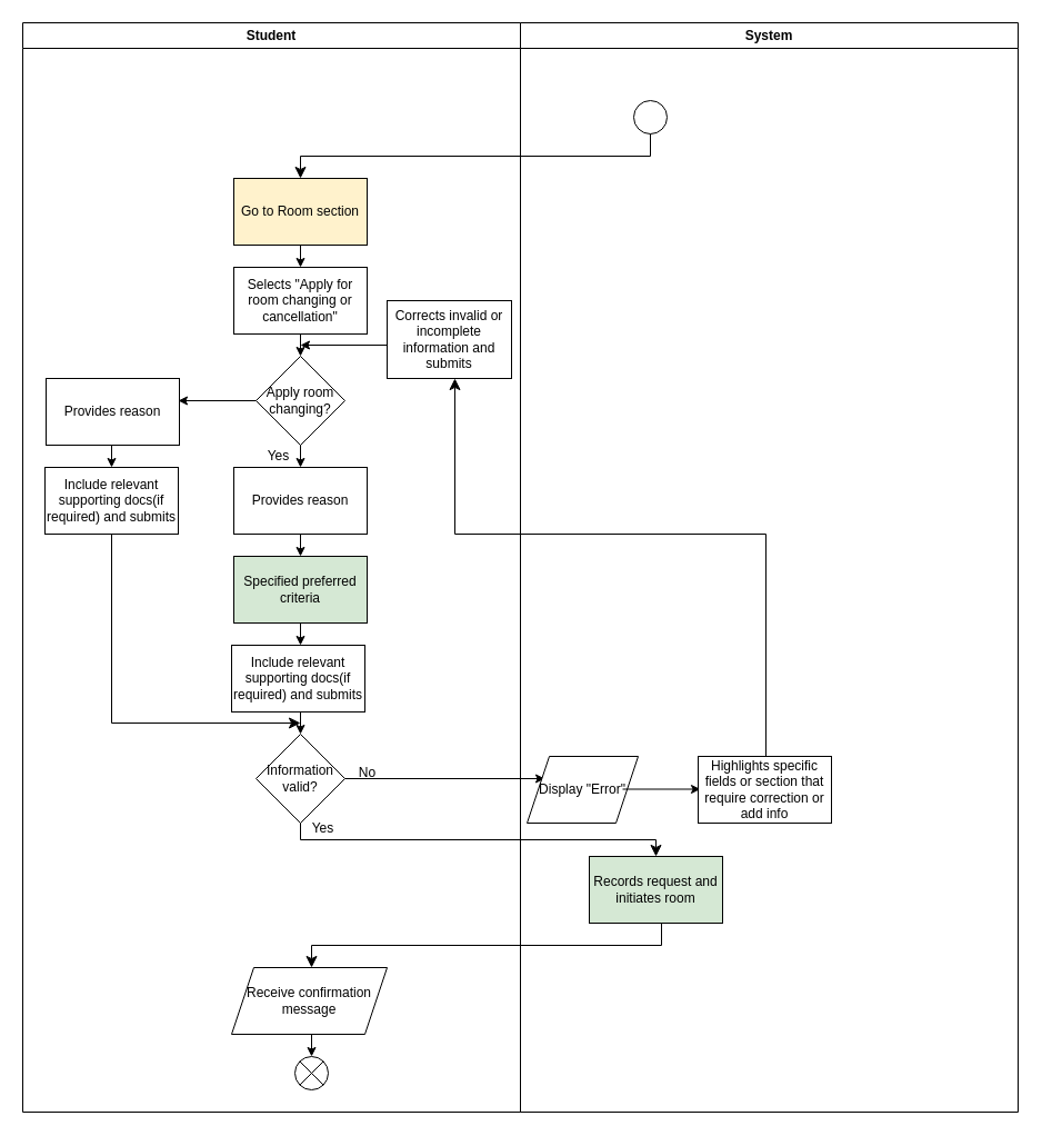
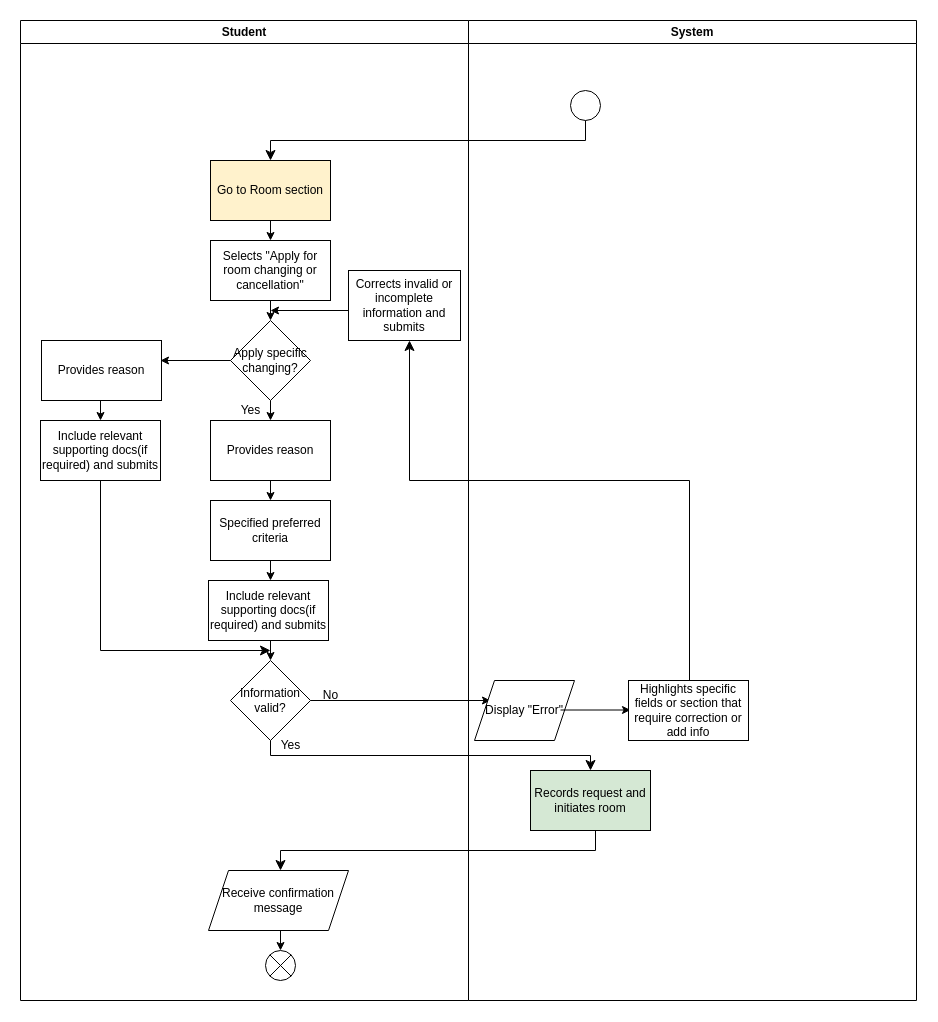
  <mxCell id="0" />
  <mxCell id="1" parent="0" />
  <mxCell id="2" value="" style="ellipse;" parent="1" vertex="1"><mxGeometry x="570" y="90" width="30" height="30" as="geometry" /></mxCell>
  <mxCell id="3" value="" style="edgeStyle=elbowEdgeStyle;elbow=vertical;endArrow=classic;html=1;curved=0;rounded=0;endSize=8;startSize=8;" parent="1" edge="1"><mxGeometry width="50" height="50" relative="1" as="geometry"><mxPoint x="585" y="120" as="sourcePoint" /><mxPoint x="270" y="160" as="targetPoint" /></mxGeometry></mxCell>
  <mxCell id="4" value="Go to Room section" style="rounded=0;whiteSpace=wrap;html=1;fillColor=#fff2cc;" parent="1" vertex="1"><mxGeometry x="210" y="160" width="120" height="60" as="geometry" /></mxCell>
  <mxCell id="5" value="" style="endArrow=classic;html=1;" parent="1" edge="1"><mxGeometry width="50" height="50" relative="1" as="geometry"><mxPoint x="270" y="220" as="sourcePoint" /><mxPoint x="270" y="240" as="targetPoint" /></mxGeometry></mxCell>
  <mxCell id="6" value="Selects &quot;Apply for room changing or cancellation&quot;" style="rounded=0;whiteSpace=wrap;html=1;" parent="1" vertex="1"><mxGeometry x="210" y="240" width="120" height="60" as="geometry" /></mxCell>
  <mxCell id="7" value="" style="endArrow=classic;html=1;" parent="1" edge="1"><mxGeometry width="50" height="50" relative="1" as="geometry"><mxPoint x="270" y="300" as="sourcePoint" /><mxPoint x="270" y="320" as="targetPoint" /></mxGeometry></mxCell>
- <mxCell id="8" value="Apply room changing?" style="rhombus;whiteSpace=wrap;html=1;" parent="1" vertex="1"><mxGeometry x="230" y="320" width="80" height="80" as="geometry" /></mxCell>
+ <mxCell id="8" value="Apply specific changing?" style="rhombus;whiteSpace=wrap;html=1;" parent="1" vertex="1"><mxGeometry x="230" y="320" width="80" height="80" as="geometry" /></mxCell>
  <mxCell id="9" value="" style="endArrow=classic;html=1;" parent="1" edge="1"><mxGeometry width="50" height="50" relative="1" as="geometry"><mxPoint x="270" y="400" as="sourcePoint" /><mxPoint x="270" y="420" as="targetPoint" /></mxGeometry></mxCell>
  <mxCell id="10" value="Yes" style="text;html=1;align=center;verticalAlign=middle;resizable=0;points=[];autosize=1;strokeColor=none;fillColor=none;" parent="1" vertex="1"><mxGeometry x="230" y="395" width="40" height="30" as="geometry" /></mxCell>
  <mxCell id="11" value="Provides reason" style="rounded=0;whiteSpace=wrap;html=1;" parent="1" vertex="1"><mxGeometry x="210" y="420" width="120" height="60" as="geometry" /></mxCell>
  <mxCell id="12" value="" style="endArrow=classic;html=1;" parent="1" target="13" edge="1"><mxGeometry width="50" height="50" relative="1" as="geometry"><mxPoint x="270" y="480" as="sourcePoint" /><mxPoint x="270" y="500" as="targetPoint" /></mxGeometry></mxCell>
- <mxCell id="13" value="Specified preferred criteria" style="rounded=0;whiteSpace=wrap;html=1;fillColor=#d5e8d4;" parent="1" vertex="1"><mxGeometry x="210" y="500" width="120" height="60" as="geometry" /></mxCell>
+ <mxCell id="13" value="Specified preferred criteria" style="rounded=0;whiteSpace=wrap;html=1;" parent="1" vertex="1"><mxGeometry x="210" y="500" width="120" height="60" as="geometry" /></mxCell>
  <mxCell id="14" value="" style="endArrow=classic;html=1;" parent="1" edge="1"><mxGeometry width="50" height="50" relative="1" as="geometry"><mxPoint x="270" y="560" as="sourcePoint" /><mxPoint x="270" y="580" as="targetPoint" /></mxGeometry></mxCell>
  <mxCell id="15" value="Include relevant supporting docs(if required) and submits" style="rounded=0;whiteSpace=wrap;html=1;" parent="1" vertex="1"><mxGeometry x="208" y="580" width="120" height="60" as="geometry" /></mxCell>
  <mxCell id="16" value="" style="endArrow=classic;html=1;" parent="1" edge="1"><mxGeometry width="50" height="50" relative="1" as="geometry"><mxPoint x="270" y="640" as="sourcePoint" /><mxPoint x="270" y="660" as="targetPoint" /></mxGeometry></mxCell>
  <mxCell id="17" value="Information valid?" style="rhombus;whiteSpace=wrap;html=1;" parent="1" vertex="1"><mxGeometry x="230" y="660" width="80" height="80" as="geometry" /></mxCell>
  <mxCell id="18" value="" style="edgeStyle=elbowEdgeStyle;elbow=vertical;endArrow=classic;html=1;curved=0;rounded=0;endSize=8;startSize=8;" parent="1" edge="1"><mxGeometry width="50" height="50" relative="1" as="geometry"><mxPoint x="270" y="740" as="sourcePoint" /><mxPoint x="590" y="770" as="targetPoint" /></mxGeometry></mxCell>
  <mxCell id="19" value="Records request and initiates room" style="rounded=0;whiteSpace=wrap;html=1;fillColor=#d5e8d4;" parent="1" vertex="1"><mxGeometry x="530" y="770" width="120" height="60" as="geometry" /></mxCell>
  <mxCell id="20" value="" style="edgeStyle=elbowEdgeStyle;elbow=vertical;endArrow=classic;html=1;curved=0;rounded=0;endSize=8;startSize=8;" parent="1" edge="1"><mxGeometry width="50" height="50" relative="1" as="geometry"><mxPoint x="595" y="830" as="sourcePoint" /><mxPoint x="280" y="870" as="targetPoint" /></mxGeometry></mxCell>
  <mxCell id="21" value="Receive confirmation message" style="shape=parallelogram;perimeter=parallelogramPerimeter;whiteSpace=wrap;html=1;fixedSize=1;" parent="1" vertex="1"><mxGeometry x="208" y="870" width="140" height="60" as="geometry" /></mxCell>
  <mxCell id="22" value="Yes" style="text;html=1;align=center;verticalAlign=middle;resizable=0;points=[];autosize=1;strokeColor=none;fillColor=none;" parent="1" vertex="1"><mxGeometry x="270" y="730" width="40" height="30" as="geometry" /></mxCell>
  <mxCell id="23" value="Provides reason" style="rounded=0;whiteSpace=wrap;html=1;" parent="1" vertex="1"><mxGeometry x="41" y="340" width="120" height="60" as="geometry" /></mxCell>
  <mxCell id="24" value="" style="endArrow=classic;html=1;" parent="1" edge="1"><mxGeometry width="50" height="50" relative="1" as="geometry"><mxPoint x="100" y="400" as="sourcePoint" /><mxPoint x="100" y="420" as="targetPoint" /></mxGeometry></mxCell>
  <mxCell id="25" value="Include relevant supporting docs(if required) and submits" style="rounded=0;whiteSpace=wrap;html=1;" parent="1" vertex="1"><mxGeometry x="40" y="420" width="120" height="60" as="geometry" /></mxCell>
  <mxCell id="26" value="" style="edgeStyle=elbowEdgeStyle;elbow=vertical;endArrow=classic;html=1;curved=0;rounded=0;endSize=8;startSize=8;" parent="1" edge="1"><mxGeometry width="50" height="50" relative="1" as="geometry"><mxPoint x="100" y="480" as="sourcePoint" /><mxPoint x="270" y="650" as="targetPoint" /><Array as="points"><mxPoint x="150" y="650" /></Array></mxGeometry></mxCell>
  <mxCell id="27" value="" style="endArrow=classic;html=1;exitX=0.908;exitY=0.333;exitDx=0;exitDy=0;exitPerimeter=0;" parent="1" edge="1"><mxGeometry width="50" height="50" relative="1" as="geometry"><mxPoint x="230" y="360" as="sourcePoint" /><mxPoint x="160" y="360" as="targetPoint" /></mxGeometry></mxCell>
  <mxCell id="28" value="" style="endArrow=classic;html=1;" parent="1" edge="1"><mxGeometry width="50" height="50" relative="1" as="geometry"><mxPoint x="310" y="700" as="sourcePoint" /><mxPoint x="490" y="700" as="targetPoint" /></mxGeometry></mxCell>
  <mxCell id="29" value="Display &quot;Error&quot;" style="shape=parallelogram;perimeter=parallelogramPerimeter;whiteSpace=wrap;html=1;fixedSize=1;" parent="1" vertex="1"><mxGeometry x="474" y="680" width="100" height="60" as="geometry" /></mxCell>
  <mxCell id="30" value="" style="endArrow=classic;html=1;" parent="1" edge="1"><mxGeometry width="50" height="50" relative="1" as="geometry"><mxPoint x="560" y="709.5" as="sourcePoint" /><mxPoint x="630" y="709.5" as="targetPoint" /></mxGeometry></mxCell>
  <mxCell id="31" value="Highlights specific fields or section that require correction or add info" style="rounded=0;whiteSpace=wrap;html=1;" parent="1" vertex="1"><mxGeometry x="628" y="680" width="120" height="60" as="geometry" /></mxCell>
  <mxCell id="32" value="" style="edgeStyle=elbowEdgeStyle;elbow=vertical;endArrow=classic;html=1;curved=0;rounded=0;endSize=8;startSize=8;" parent="1" edge="1"><mxGeometry width="50" height="50" relative="1" as="geometry"><mxPoint x="689" y="680" as="sourcePoint" /><mxPoint x="409" y="340" as="targetPoint" /><Array as="points"><mxPoint x="409" y="480" /></Array></mxGeometry></mxCell>
  <mxCell id="33" value="" style="endArrow=classic;html=1;" parent="1" edge="1"><mxGeometry width="50" height="50" relative="1" as="geometry"><mxPoint x="350" y="310" as="sourcePoint" /><mxPoint x="270" y="310" as="targetPoint" /></mxGeometry></mxCell>
  <mxCell id="34" value="Student" style="swimlane;whiteSpace=wrap;html=1;" parent="1" vertex="1"><mxGeometry x="20" y="20" width="448" height="980" as="geometry" /></mxCell>
  <mxCell id="35" value="" style="endArrow=classic;html=1;" parent="34" edge="1"><mxGeometry width="50" height="50" relative="1" as="geometry"><mxPoint x="260" y="910" as="sourcePoint" /><mxPoint x="260" y="930" as="targetPoint" /></mxGeometry></mxCell>
  <mxCell id="36" value="" style="shape=sumEllipse;perimeter=ellipsePerimeter;whiteSpace=wrap;html=1;backgroundOutline=1;" parent="34" vertex="1"><mxGeometry x="245" y="930" width="30" height="30" as="geometry" /></mxCell>
  <mxCell id="37" value="Corrects invalid or incomplete information and submits" style="rounded=0;whiteSpace=wrap;html=1;" parent="34" vertex="1"><mxGeometry x="328" y="250" width="112" height="70" as="geometry" /></mxCell>
  <mxCell id="38" value="No" style="text;html=1;align=center;verticalAlign=middle;resizable=0;points=[];autosize=1;strokeColor=none;fillColor=none;" parent="34" vertex="1"><mxGeometry x="290" y="660" width="40" height="30" as="geometry" /></mxCell>
  <mxCell id="39" value="System" style="swimlane;whiteSpace=wrap;html=1;" parent="1" vertex="1"><mxGeometry x="468" y="20" width="448" height="980" as="geometry" /></mxCell>
